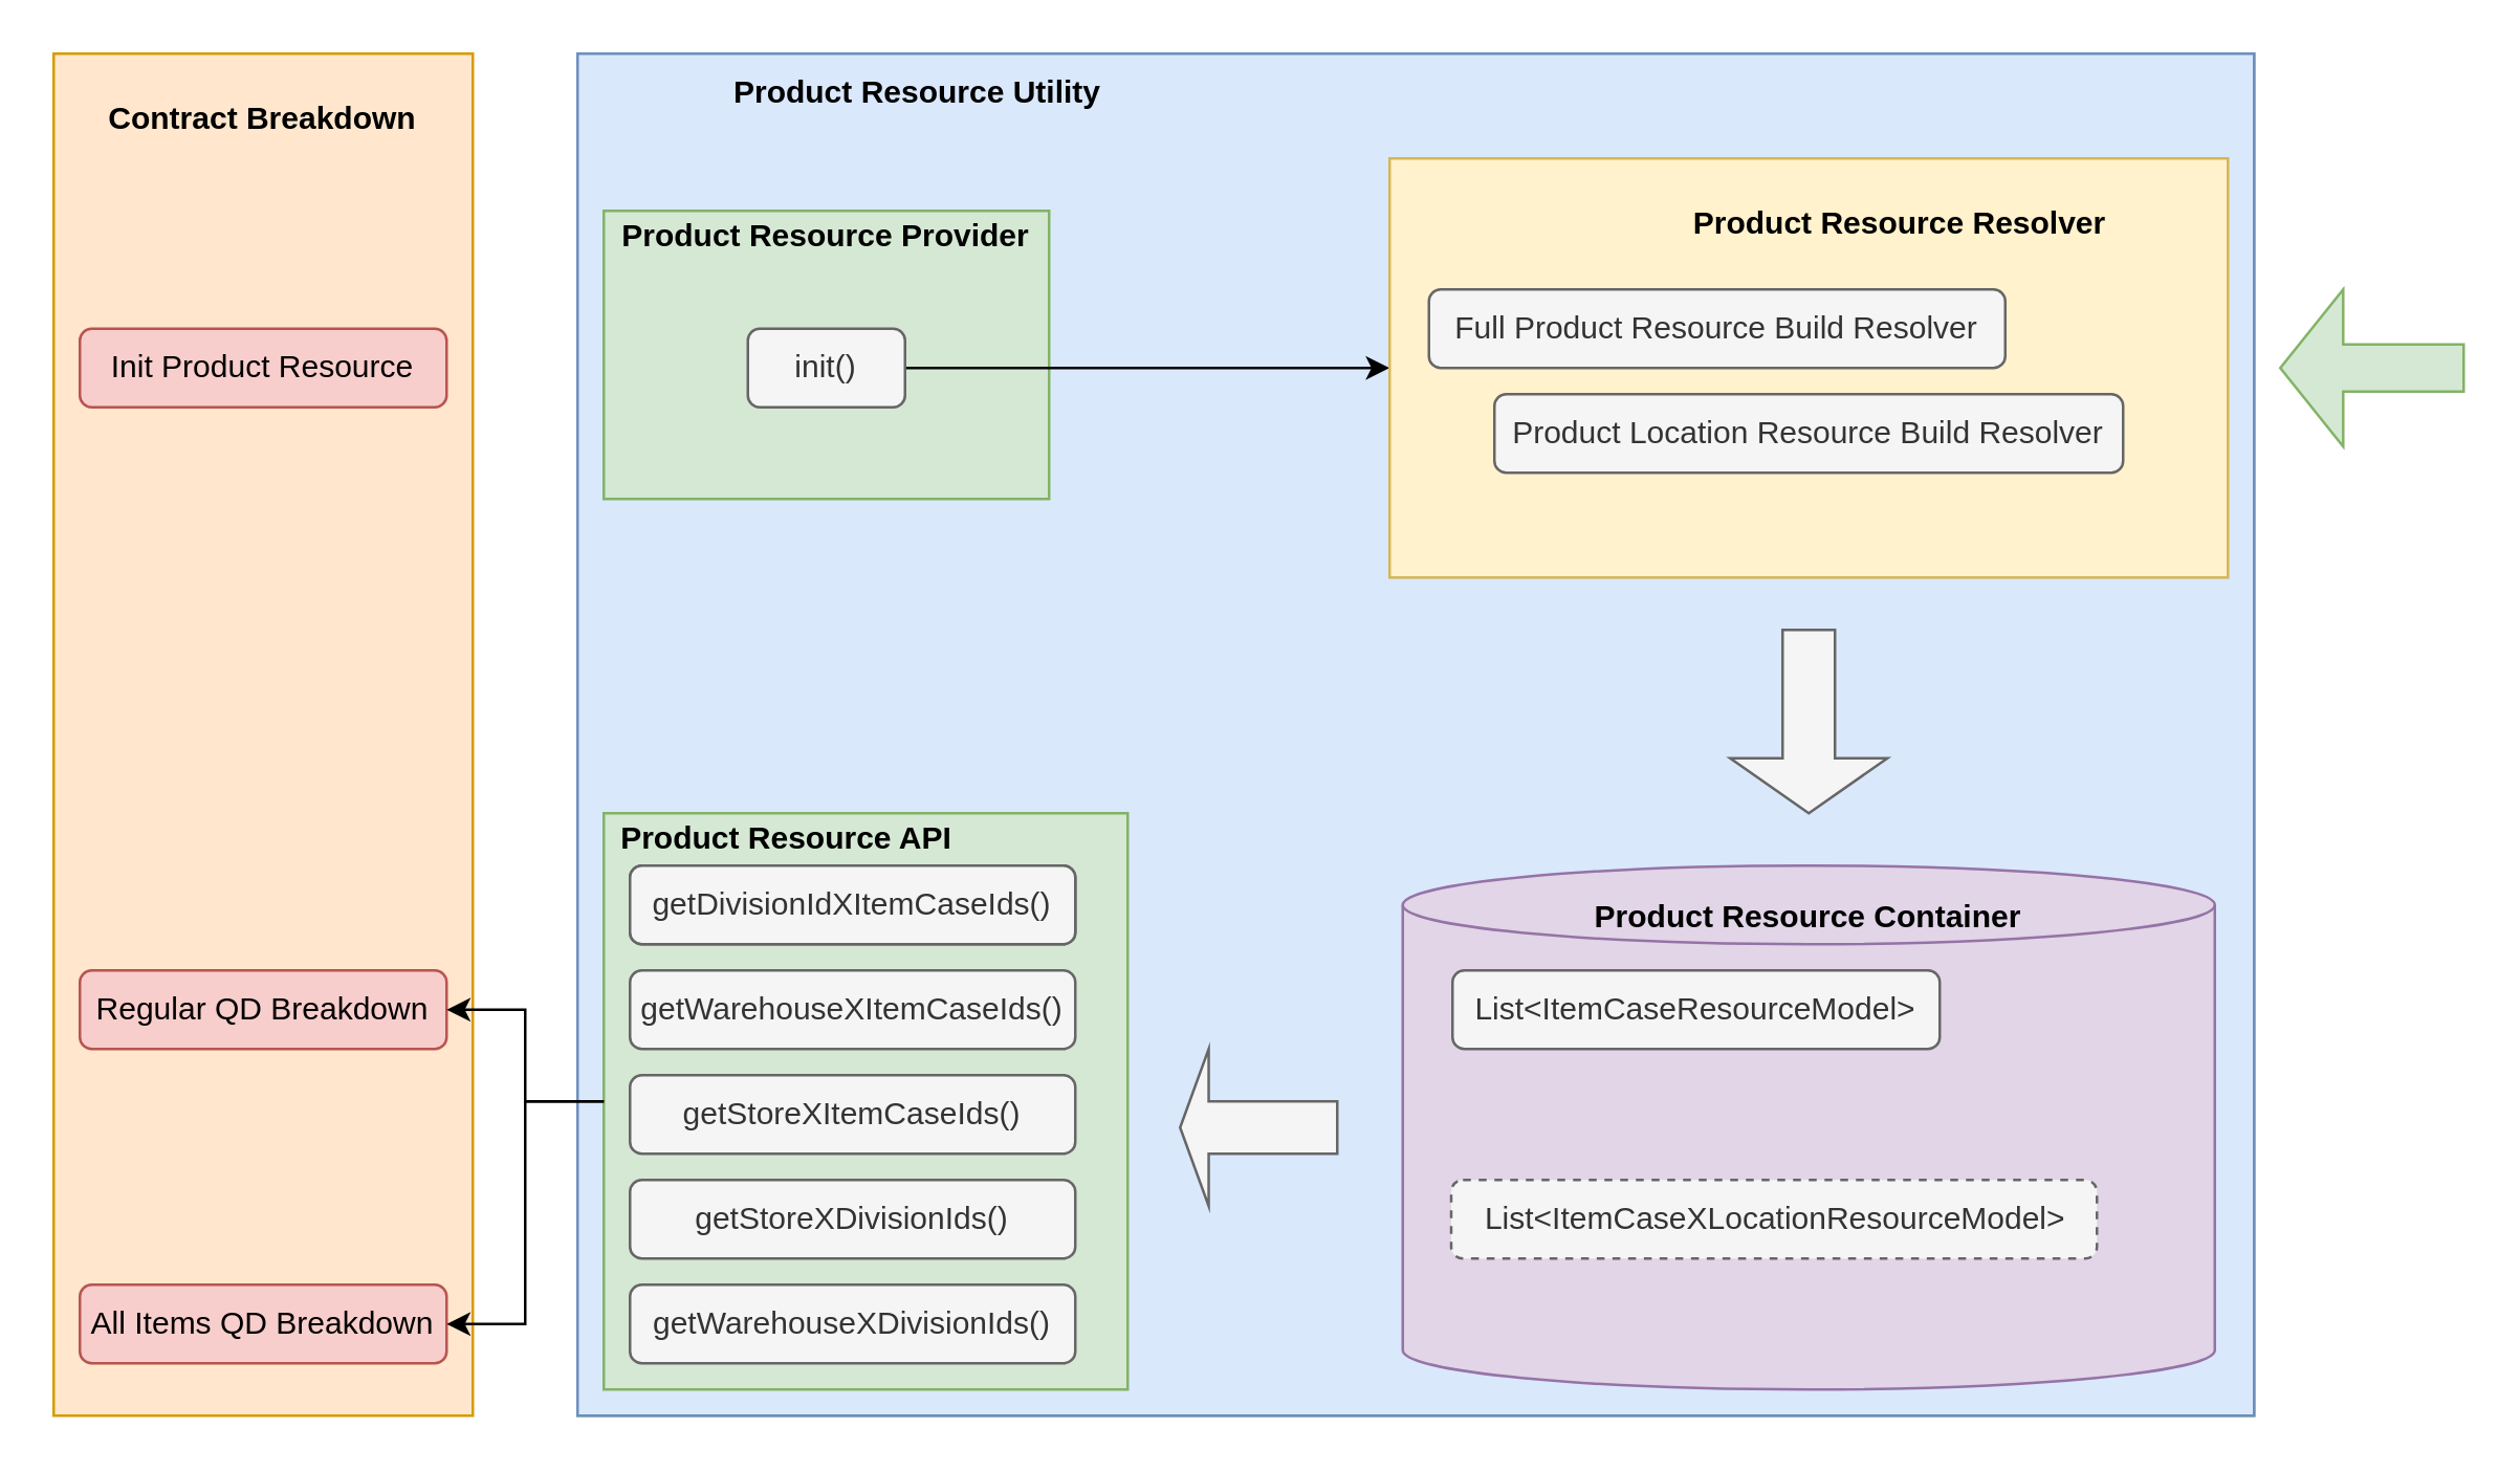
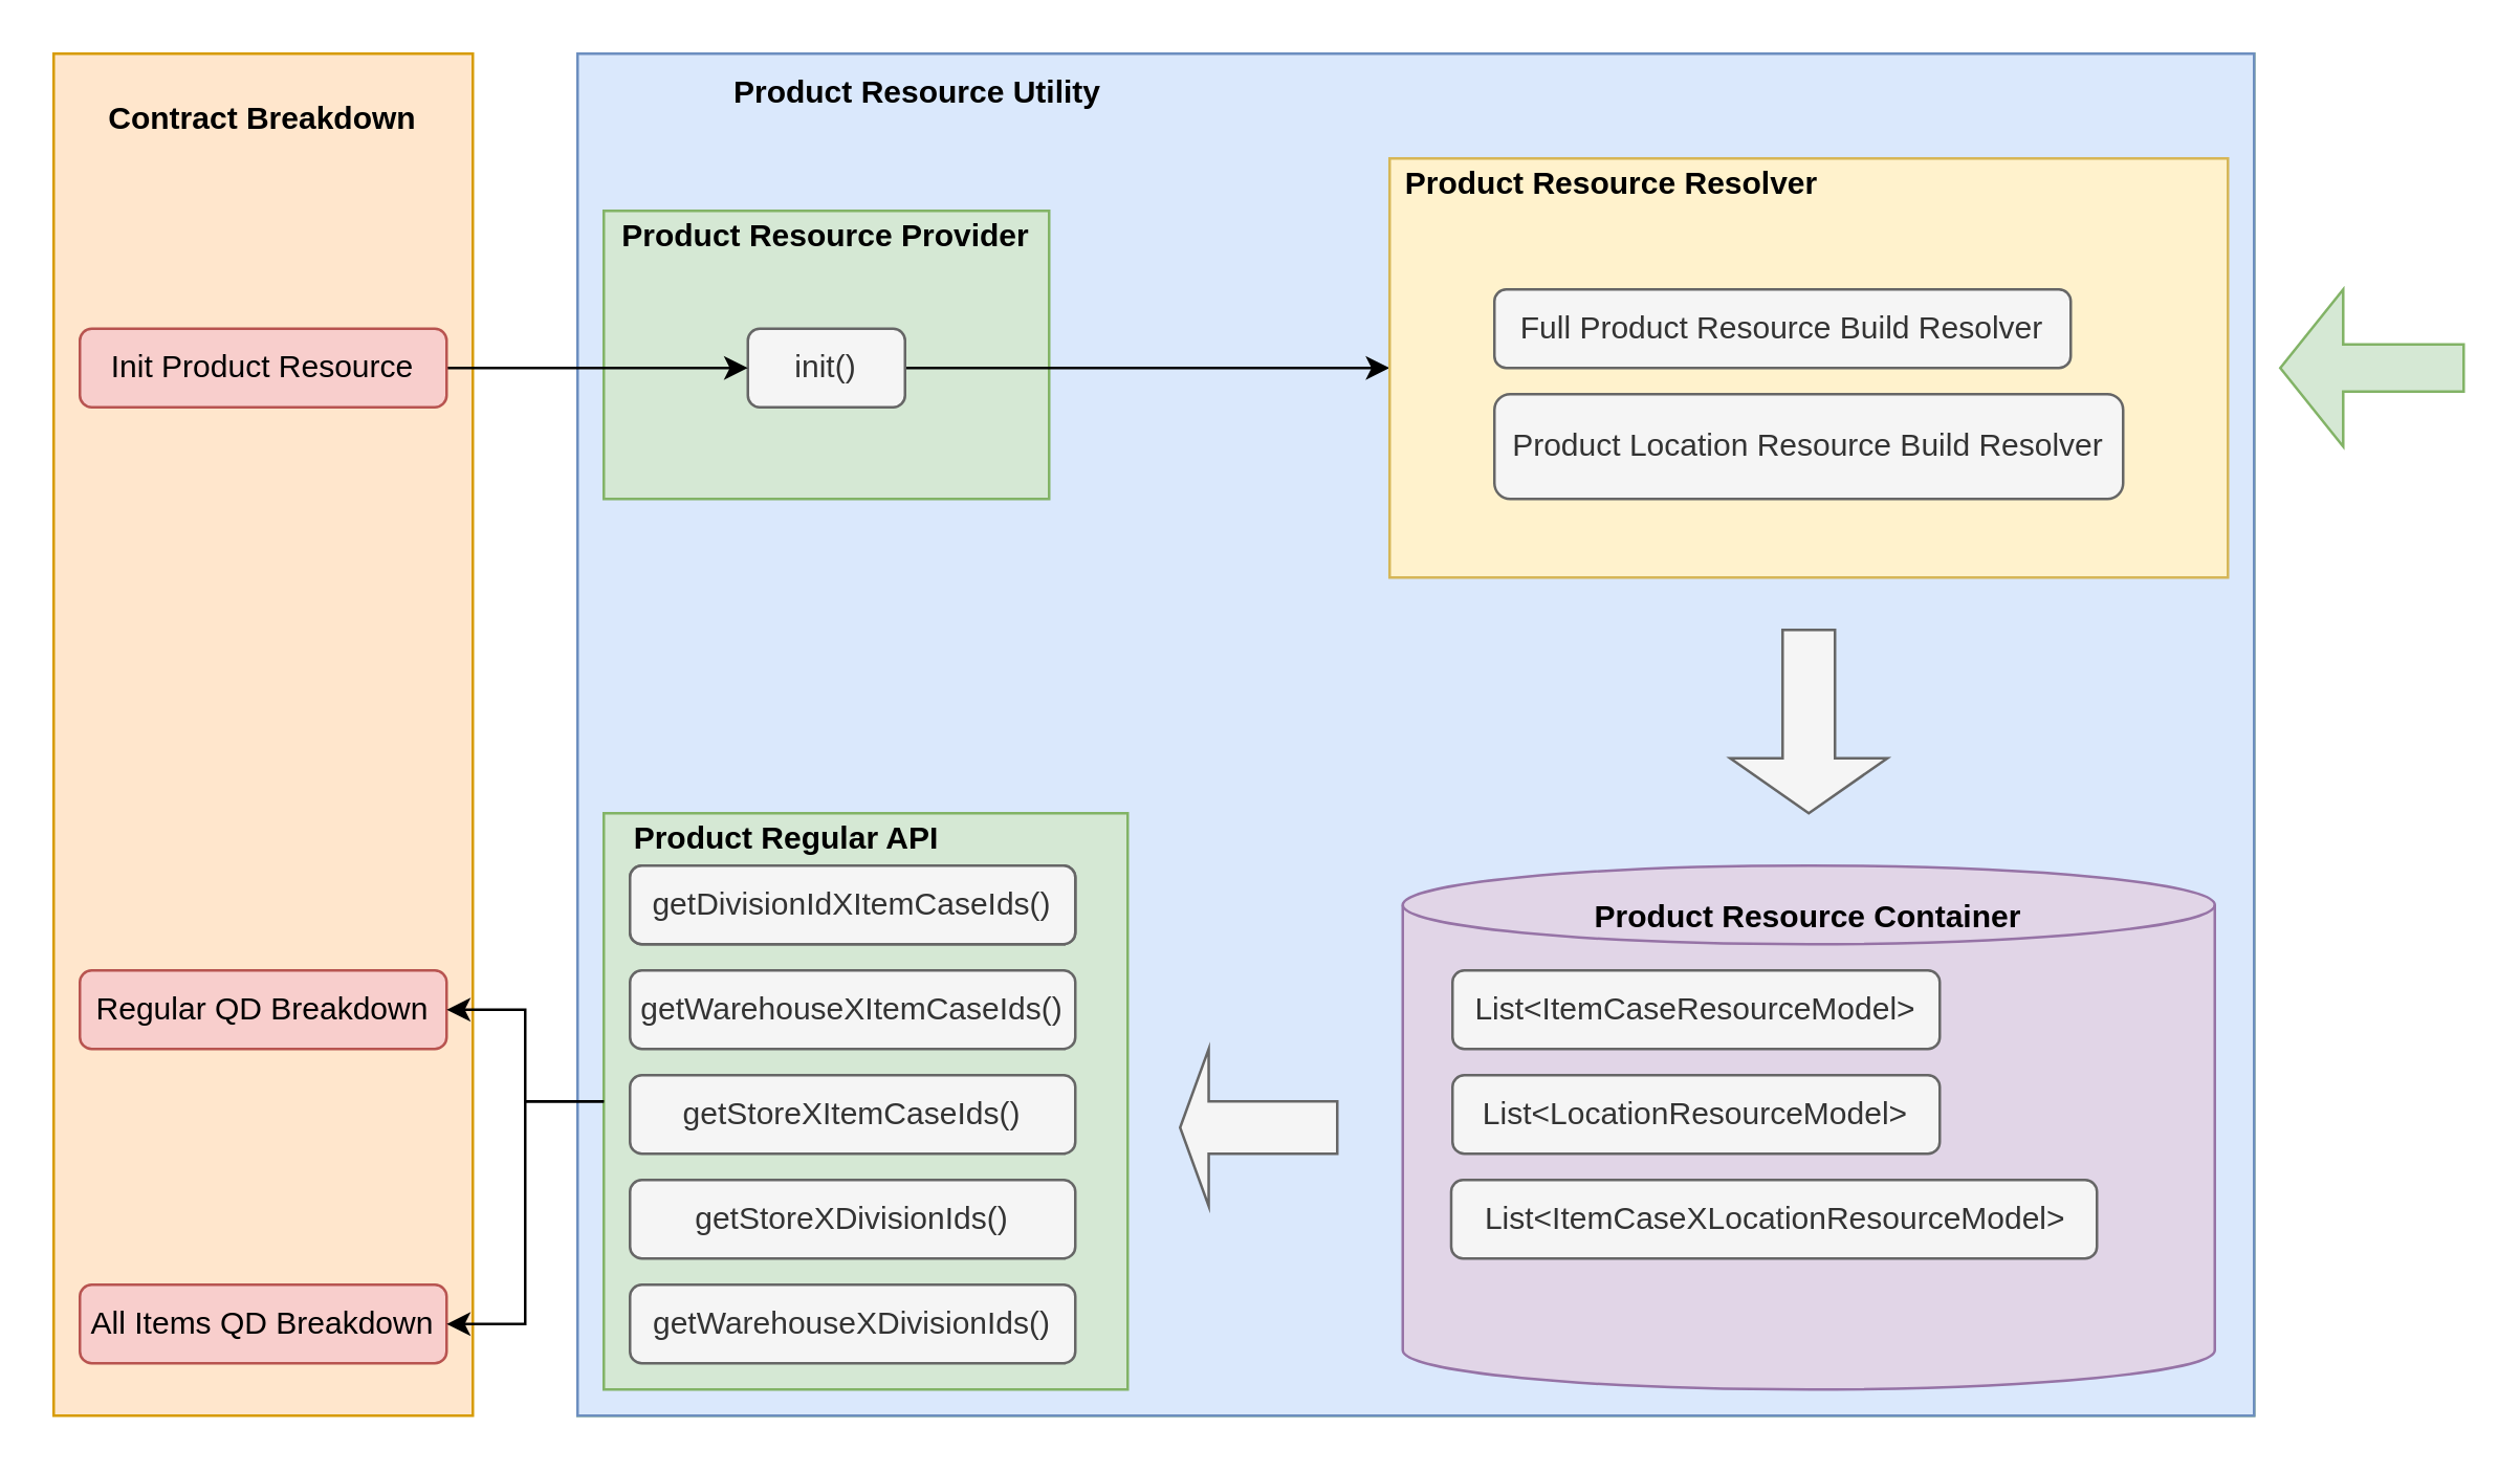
  <mxCell id="0" />
  <mxCell id="1" parent="0" />
  <mxCell id="2" value="" style="group;fillColor=#d5e8d4;strokeColor=#82b366;" vertex="1" connectable="0" parent="1"><mxGeometry x="220" y="20" width="640" height="520" as="geometry" /></mxCell>
  <mxCell id="3" value="" style="rounded=0;whiteSpace=wrap;html=1;fillColor=#dae8fc;strokeColor=#6c8ebf;" vertex="1" parent="2"><mxGeometry width="640" height="520" as="geometry" /></mxCell>
  <mxCell id="4" value="&lt;b&gt;Product Resource Utility&lt;/b&gt;" style="text;html=1;strokeColor=none;fillColor=none;align=center;verticalAlign=middle;whiteSpace=wrap;rounded=0;" vertex="1" parent="2"><mxGeometry x="55" y="5" width="150" height="20" as="geometry" /></mxCell>
  <mxCell id="5" value="" style="rounded=0;whiteSpace=wrap;html=1;fillColor=#d5e8d4;strokeColor=#82b366;" vertex="1" parent="2"><mxGeometry x="10" y="290" width="200" height="220" as="geometry" /></mxCell>
- <mxCell id="6" value="&lt;b&gt;Product Resource API&lt;/b&gt;" style="text;html=1;strokeColor=none;fillColor=none;align=center;verticalAlign=middle;whiteSpace=wrap;rounded=0;" vertex="1" parent="2"><mxGeometry x="10" y="290" width="140" height="20" as="geometry" /></mxCell>
+ <mxCell id="6" value="&lt;b&gt;Product Regular API&lt;/b&gt;" style="text;html=1;strokeColor=none;fillColor=none;align=center;verticalAlign=middle;whiteSpace=wrap;rounded=0;" vertex="1" parent="2"><mxGeometry x="10" y="290" width="140" height="20" as="geometry" /></mxCell>
  <mxCell id="7" value="" style="shape=cylinder3;whiteSpace=wrap;html=1;boundedLbl=1;backgroundOutline=1;size=15;fillColor=#e1d5e7;strokeColor=#9673a6;" vertex="1" parent="2"><mxGeometry x="315" y="310" width="310" height="200" as="geometry" /></mxCell>
  <mxCell id="8" value="" style="rounded=0;whiteSpace=wrap;html=1;fillColor=#d5e8d4;strokeColor=#82b366;" vertex="1" parent="2"><mxGeometry x="10" y="60" width="170" height="110" as="geometry" /></mxCell>
  <mxCell id="9" value="&lt;b&gt;Product Resource Provider&lt;/b&gt;" style="text;html=1;strokeColor=none;fillColor=none;align=center;verticalAlign=middle;whiteSpace=wrap;rounded=0;" vertex="1" parent="2"><mxGeometry x="10" y="60" width="170" height="20" as="geometry" /></mxCell>
  <mxCell id="10" style="edgeStyle=orthogonalEdgeStyle;rounded=0;orthogonalLoop=1;jettySize=auto;html=1;" edge="1" parent="2" source="11" target="12"><mxGeometry relative="1" as="geometry" /></mxCell>
  <mxCell id="11" value="init()" style="rounded=1;whiteSpace=wrap;html=1;fillColor=#f5f5f5;strokeColor=#666666;fontColor=#333333;" vertex="1" parent="2"><mxGeometry x="65" y="105" width="60" height="30" as="geometry" /></mxCell>
  <mxCell id="12" value="" style="rounded=0;whiteSpace=wrap;html=1;fillColor=#fff2cc;strokeColor=#d6b656;" vertex="1" parent="2"><mxGeometry x="310" y="40" width="320" height="160" as="geometry" /></mxCell>
- <mxCell id="13" value="&lt;b&gt;Product Resource Resolver&lt;/b&gt;" style="text;html=1;strokeColor=none;fillColor=none;align=center;verticalAlign=middle;whiteSpace=wrap;rounded=0;" vertex="1" parent="2"><mxGeometry x="420" y="55" width="170" height="20" as="geometry" /></mxCell>
+ <mxCell id="13" value="&lt;b&gt;Product Resource Resolver&lt;/b&gt;" style="text;html=1;strokeColor=none;fillColor=none;align=center;verticalAlign=middle;whiteSpace=wrap;rounded=0;" vertex="1" parent="2"><mxGeometry x="310" y="40" width="170" height="20" as="geometry" /></mxCell>
  <mxCell id="14" value="&lt;b&gt;Product Resource Container&lt;/b&gt;" style="text;html=1;strokeColor=none;fillColor=none;align=center;verticalAlign=middle;whiteSpace=wrap;rounded=0;" vertex="1" parent="2"><mxGeometry x="375" y="320" width="190" height="20" as="geometry" /></mxCell>
  <mxCell id="15" value="" style="shape=singleArrow;direction=west;whiteSpace=wrap;html=1;fillColor=#f5f5f5;strokeColor=#666666;fontColor=#333333;arrowWidth=0.333;arrowSize=0.182;" vertex="1" parent="2"><mxGeometry x="230" y="380" width="60" height="60" as="geometry" /></mxCell>
  <mxCell id="16" value="" style="shape=singleArrow;direction=south;whiteSpace=wrap;html=1;fillColor=#f5f5f5;strokeColor=#666666;fontColor=#333333;arrowWidth=0.333;arrowSize=0.3;" vertex="1" parent="2"><mxGeometry x="440" y="220" width="60" height="70" as="geometry" /></mxCell>
  <mxCell id="17" value="getDivisionIdXItemCaseIds()" style="rounded=1;whiteSpace=wrap;html=1;fillColor=#f5f5f5;strokeColor=#666666;fontColor=#333333;" vertex="1" parent="2"><mxGeometry x="20" y="310" width="170" height="30" as="geometry" /></mxCell>
  <mxCell id="18" value="getWarehouseXItemCaseIds()" style="rounded=1;whiteSpace=wrap;html=1;fillColor=#f5f5f5;strokeColor=#666666;fontColor=#333333;" vertex="1" parent="2"><mxGeometry x="20" y="350" width="170" height="30" as="geometry" /></mxCell>
  <mxCell id="19" value="getStoreXItemCaseIds()" style="rounded=1;whiteSpace=wrap;html=1;fillColor=#f5f5f5;strokeColor=#666666;fontColor=#333333;" vertex="1" parent="2"><mxGeometry x="20" y="390" width="170" height="30" as="geometry" /></mxCell>
  <mxCell id="20" value="getStoreXDivisionIds()" style="rounded=1;whiteSpace=wrap;html=1;fillColor=#f5f5f5;strokeColor=#666666;fontColor=#333333;" vertex="1" parent="2"><mxGeometry x="20" y="430" width="170" height="30" as="geometry" /></mxCell>
  <mxCell id="21" value="getWarehouseXDivisionIds()" style="rounded=1;whiteSpace=wrap;html=1;fillColor=#f5f5f5;strokeColor=#666666;fontColor=#333333;" vertex="1" parent="2"><mxGeometry x="20" y="470" width="170" height="30" as="geometry" /></mxCell>
- <mxCell id="22" value="Full Product Resource Build Resolver" style="rounded=1;whiteSpace=wrap;html=1;fillColor=#f5f5f5;strokeColor=#666666;fontColor=#333333;" vertex="1" parent="2"><mxGeometry x="325" y="90" width="220" height="30" as="geometry" /></mxCell>
- <mxCell id="23" value="Product Location Resource Build Resolver" style="rounded=1;whiteSpace=wrap;html=1;fillColor=#f5f5f5;strokeColor=#666666;fontColor=#333333;" vertex="1" parent="2"><mxGeometry x="350" y="130" width="240" height="30" as="geometry" /></mxCell>
+ <mxCell id="22" value="Full Product Resource Build Resolver" style="rounded=1;whiteSpace=wrap;html=1;fillColor=#f5f5f5;strokeColor=#666666;fontColor=#333333;" vertex="1" parent="2"><mxGeometry x="350" y="90" width="220" height="30" as="geometry" /></mxCell>
+ <mxCell id="23" value="Product Location Resource Build Resolver" style="rounded=1;whiteSpace=wrap;html=1;fillColor=#f5f5f5;strokeColor=#666666;fontColor=#333333;" vertex="1" parent="2"><mxGeometry x="350" y="130" width="240" height="40" as="geometry" /></mxCell>
  <mxCell id="24" value="List&amp;lt;ItemCaseResourceModel&amp;gt;" style="rounded=1;whiteSpace=wrap;html=1;fillColor=#f5f5f5;strokeColor=#666666;fontColor=#333333;" vertex="1" parent="2"><mxGeometry x="334" y="350" width="186" height="30" as="geometry" /></mxCell>
- <mxCell id="25" value="List&amp;lt;ItemCaseXLocationResourceModel&amp;gt;" style="rounded=1;whiteSpace=wrap;html=1;fillColor=#f5f5f5;strokeColor=#666666;fontColor=#333333;dashed=1;" vertex="1" parent="2"><mxGeometry x="333.5" y="430" width="246.5" height="30" as="geometry" /></mxCell>
+ <mxCell id="25" value="List&amp;lt;ItemCaseXLocationResourceModel&amp;gt;" style="rounded=1;whiteSpace=wrap;html=1;fillColor=#f5f5f5;strokeColor=#666666;fontColor=#333333;" vertex="1" parent="2"><mxGeometry x="333.5" y="430" width="246.5" height="30" as="geometry" /></mxCell>
  <mxCell id="26" value="" style="shape=singleArrow;direction=west;whiteSpace=wrap;html=1;arrowWidth=0.3;arrowSize=0.343;fillColor=#d5e8d4;strokeColor=#82b366;" vertex="1" parent="1"><mxGeometry x="870" y="110" width="70" height="60" as="geometry" /></mxCell>
  <mxCell id="27" value="" style="rounded=0;whiteSpace=wrap;html=1;fillColor=#ffe6cc;strokeColor=#d79b00;" vertex="1" parent="1"><mxGeometry x="20" y="20" width="160" height="520" as="geometry" /></mxCell>
+ <mxCell id="28" style="edgeStyle=orthogonalEdgeStyle;rounded=0;orthogonalLoop=1;jettySize=auto;html=1;entryX=0;entryY=0.5;entryDx=0;entryDy=0;" edge="1" parent="1" source="29" target="11"><mxGeometry relative="1" as="geometry" /></mxCell>
  <mxCell id="29" value="Init Product Resource" style="rounded=1;whiteSpace=wrap;html=1;fillColor=#f8cecc;strokeColor=#b85450;" vertex="1" parent="1"><mxGeometry x="30" y="125" width="140" height="30" as="geometry" /></mxCell>
  <mxCell id="30" value="&lt;b&gt;Contract Breakdown&lt;/b&gt;" style="text;html=1;strokeColor=none;fillColor=none;align=center;verticalAlign=middle;whiteSpace=wrap;rounded=0;" vertex="1" parent="1"><mxGeometry x="35" y="35" width="130" height="20" as="geometry" /></mxCell>
  <mxCell id="31" value="Regular QD Breakdown" style="rounded=1;whiteSpace=wrap;html=1;fillColor=#f8cecc;strokeColor=#b85450;" vertex="1" parent="1"><mxGeometry x="30" y="370" width="140" height="30" as="geometry" /></mxCell>
  <mxCell id="32" value="All Items QD Breakdown" style="rounded=1;whiteSpace=wrap;html=1;fillColor=#f8cecc;strokeColor=#b85450;" vertex="1" parent="1"><mxGeometry x="30" y="490" width="140" height="30" as="geometry" /></mxCell>
  <mxCell id="33" style="edgeStyle=orthogonalEdgeStyle;rounded=0;orthogonalLoop=1;jettySize=auto;html=1;entryX=1;entryY=0.5;entryDx=0;entryDy=0;" edge="1" parent="1" source="5" target="32"><mxGeometry relative="1" as="geometry" /></mxCell>
  <mxCell id="34" style="edgeStyle=orthogonalEdgeStyle;rounded=0;orthogonalLoop=1;jettySize=auto;html=1;entryX=1;entryY=0.5;entryDx=0;entryDy=0;" edge="1" parent="1" source="5" target="31"><mxGeometry relative="1" as="geometry" /></mxCell>
  <mxCell id="35" value="getDivisionIdXItemCaseIds()" style="rounded=1;whiteSpace=wrap;html=1;fillColor=#f5f5f5;strokeColor=#666666;fontColor=#333333;" vertex="1" parent="1"><mxGeometry x="240" y="330" width="170" height="30" as="geometry" /></mxCell>
+ <mxCell id="36" value="List&amp;lt;LocationResourceModel&amp;gt;" style="rounded=1;whiteSpace=wrap;html=1;fillColor=#f5f5f5;strokeColor=#666666;fontColor=#333333;" vertex="1" parent="1"><mxGeometry x="554" y="410" width="186" height="30" as="geometry" /></mxCell>
